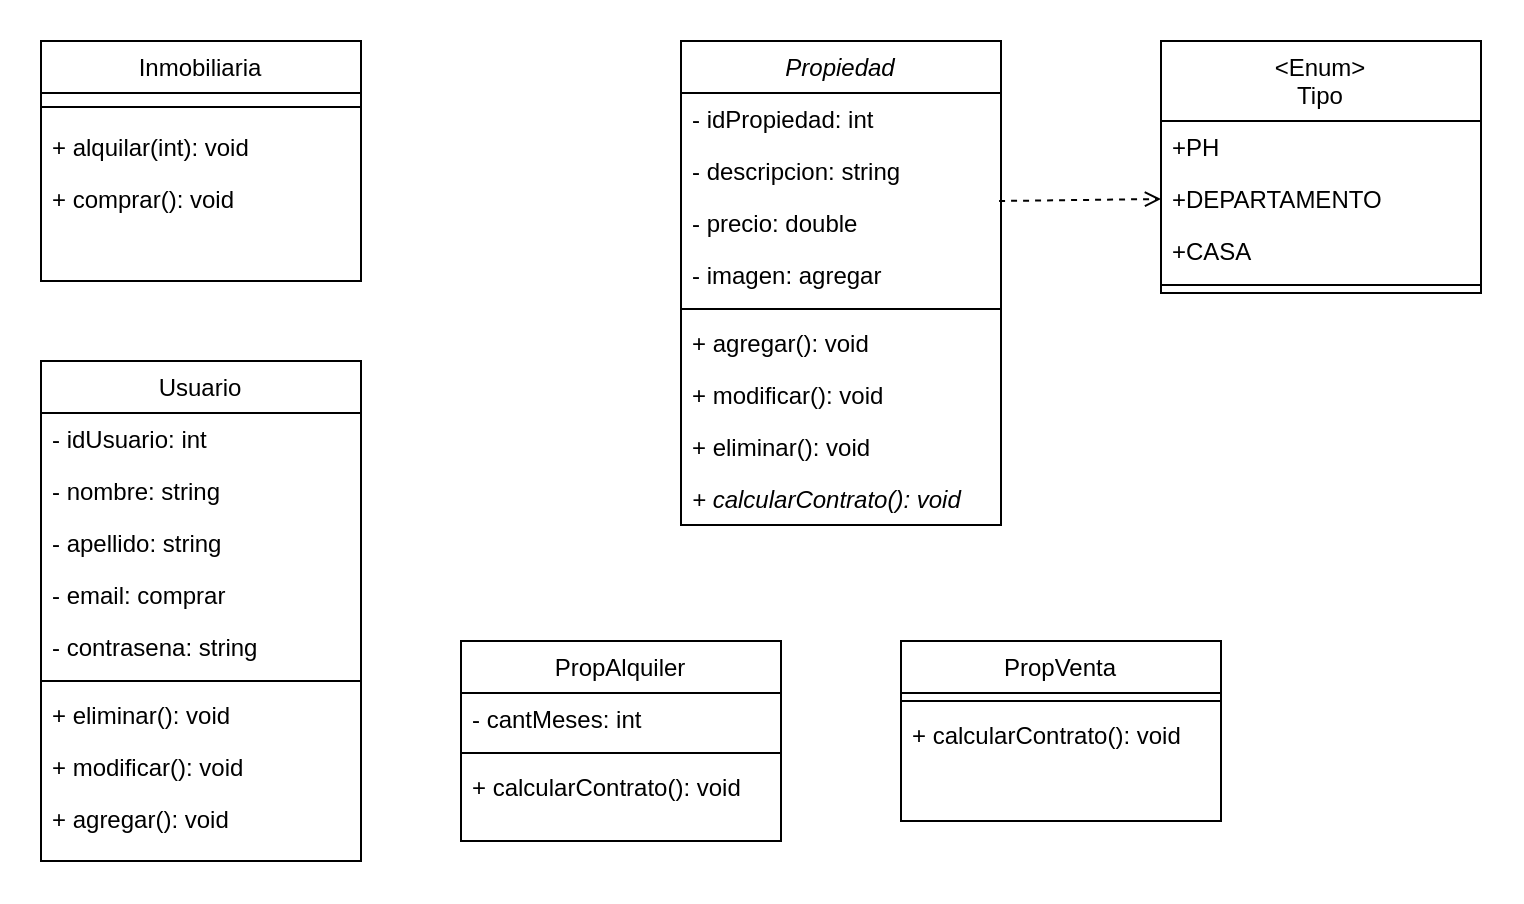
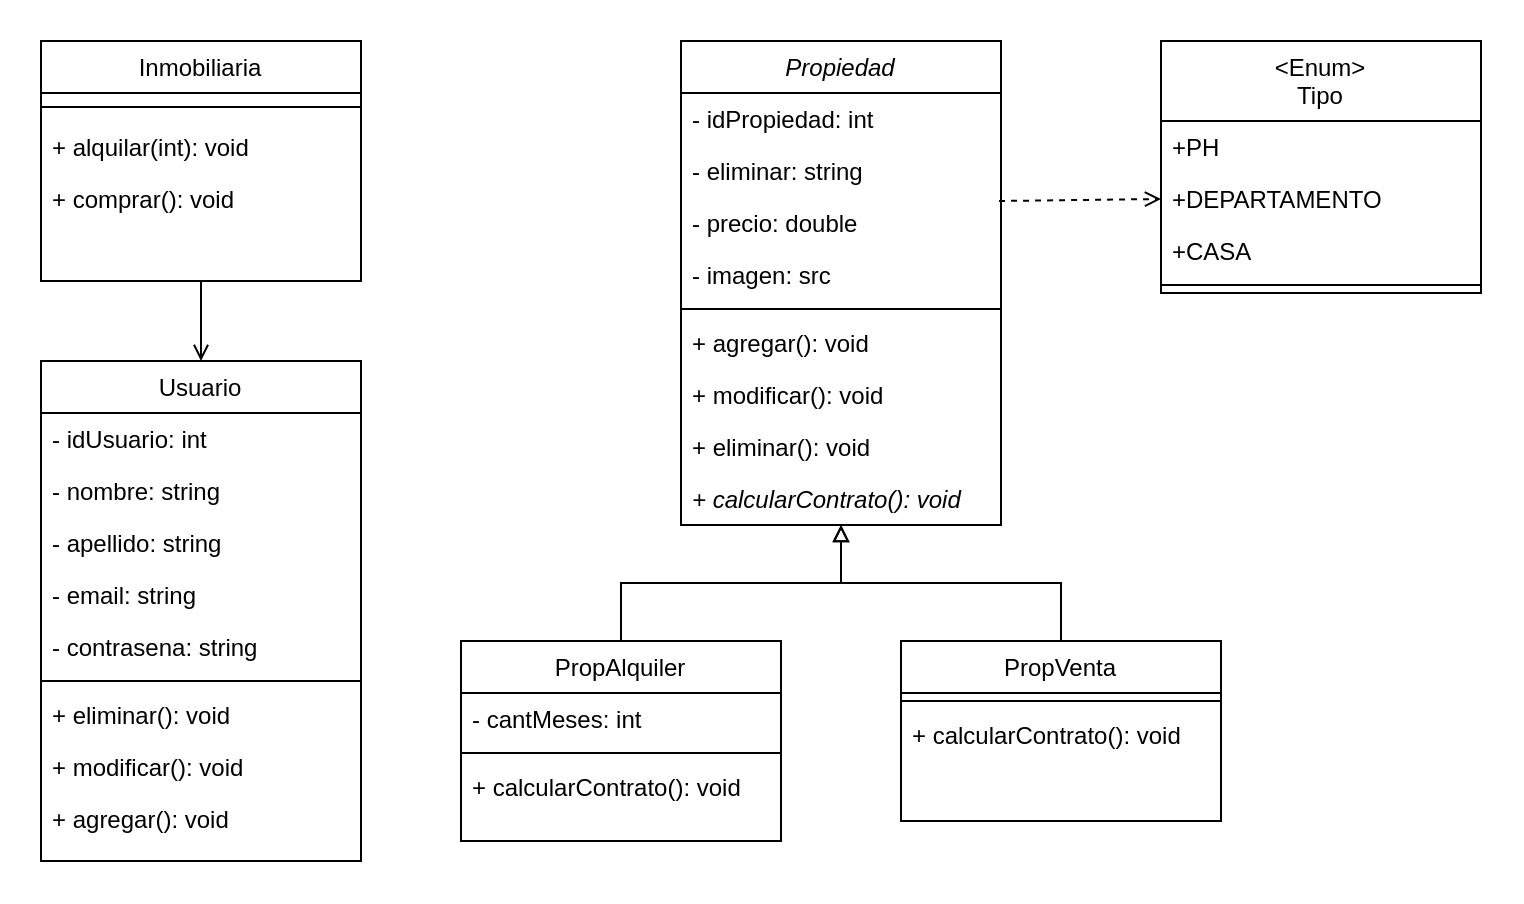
  <mxCell id="0" />
  <mxCell id="1" parent="0" />
  <mxCell id="2" value="Inmobiliaria" style="swimlane;fontStyle=0;align=center;verticalAlign=top;childLayout=stackLayout;horizontal=1;startSize=26;horizontalStack=0;resizeParent=1;resizeLast=0;collapsible=1;marginBottom=0;rounded=0;shadow=0;strokeWidth=1;" parent="1" vertex="1"><mxGeometry x="20" y="20" width="160" height="120" as="geometry"><mxRectangle x="220" y="120" width="160" height="26" as="alternateBounds" /></mxGeometry></mxCell>
  <mxCell id="3" value="" style="line;html=1;strokeWidth=1;align=left;verticalAlign=middle;spacingTop=-1;spacingLeft=3;spacingRight=3;rotatable=0;labelPosition=right;points=[];portConstraint=eastwest;" parent="2" vertex="1"><mxGeometry y="26" width="160" height="14" as="geometry" /></mxCell>
  <mxCell id="4" value="+ alquilar(int): void" style="text;align=left;verticalAlign=top;spacingLeft=4;spacingRight=4;overflow=hidden;rotatable=0;points=[[0,0.5],[1,0.5]];portConstraint=eastwest;rounded=0;shadow=0;html=0;" vertex="1" parent="2"><mxGeometry y="40" width="160" height="26" as="geometry" /></mxCell>
  <mxCell id="5" value="+ comprar(): void" style="text;align=left;verticalAlign=top;spacingLeft=4;spacingRight=4;overflow=hidden;rotatable=0;points=[[0,0.5],[1,0.5]];portConstraint=eastwest;rounded=0;shadow=0;html=0;" vertex="1" parent="2"><mxGeometry y="66" width="160" height="26" as="geometry" /></mxCell>
  <mxCell id="6" value="Propiedad" style="swimlane;fontStyle=2;align=center;verticalAlign=top;childLayout=stackLayout;horizontal=1;startSize=26;horizontalStack=0;resizeParent=1;resizeLast=0;collapsible=1;marginBottom=0;rounded=0;shadow=0;strokeWidth=1;" parent="1" vertex="1"><mxGeometry x="340" y="20" width="160" height="242" as="geometry"><mxRectangle x="280" y="80" width="160" height="26" as="alternateBounds" /></mxGeometry></mxCell>
  <mxCell id="7" value="- idPropiedad: int" style="text;align=left;verticalAlign=top;spacingLeft=4;spacingRight=4;overflow=hidden;rotatable=0;points=[[0,0.5],[1,0.5]];portConstraint=eastwest;rounded=0;shadow=0;html=0;" parent="6" vertex="1"><mxGeometry y="26" width="160" height="26" as="geometry" /></mxCell>
- <mxCell id="8" value="- descripcion: string" style="text;align=left;verticalAlign=top;spacingLeft=4;spacingRight=4;overflow=hidden;rotatable=0;points=[[0,0.5],[1,0.5]];portConstraint=eastwest;rounded=0;shadow=0;html=0;" parent="6" vertex="1"><mxGeometry y="52" width="160" height="26" as="geometry" /></mxCell>
+ <mxCell id="8" value="- eliminar: string" style="text;align=left;verticalAlign=top;spacingLeft=4;spacingRight=4;overflow=hidden;rotatable=0;points=[[0,0.5],[1,0.5]];portConstraint=eastwest;rounded=0;shadow=0;html=0;" parent="6" vertex="1"><mxGeometry y="52" width="160" height="26" as="geometry" /></mxCell>
  <mxCell id="9" value="- precio: double" style="text;align=left;verticalAlign=top;spacingLeft=4;spacingRight=4;overflow=hidden;rotatable=0;points=[[0,0.5],[1,0.5]];portConstraint=eastwest;rounded=0;shadow=0;html=0;" parent="6" vertex="1"><mxGeometry y="78" width="160" height="26" as="geometry" /></mxCell>
- <mxCell id="10" value="- imagen: agregar" style="text;align=left;verticalAlign=top;spacingLeft=4;spacingRight=4;overflow=hidden;rotatable=0;points=[[0,0.5],[1,0.5]];portConstraint=eastwest;rounded=0;shadow=0;html=0;" parent="6" vertex="1"><mxGeometry y="104" width="160" height="26" as="geometry" /></mxCell>
+ <mxCell id="10" value="- imagen: src" style="text;align=left;verticalAlign=top;spacingLeft=4;spacingRight=4;overflow=hidden;rotatable=0;points=[[0,0.5],[1,0.5]];portConstraint=eastwest;rounded=0;shadow=0;html=0;" parent="6" vertex="1"><mxGeometry y="104" width="160" height="26" as="geometry" /></mxCell>
  <mxCell id="11" value="" style="line;html=1;strokeWidth=1;align=left;verticalAlign=middle;spacingTop=-1;spacingLeft=3;spacingRight=3;rotatable=0;labelPosition=right;points=[];portConstraint=eastwest;" parent="6" vertex="1"><mxGeometry y="130" width="160" height="8" as="geometry" /></mxCell>
  <mxCell id="12" value="+ agregar(): void" style="text;align=left;verticalAlign=top;spacingLeft=4;spacingRight=4;overflow=hidden;rotatable=0;points=[[0,0.5],[1,0.5]];portConstraint=eastwest;rounded=0;shadow=0;html=0;" parent="6" vertex="1"><mxGeometry y="138" width="160" height="26" as="geometry" /></mxCell>
  <mxCell id="13" value="+ modificar(): void" style="text;align=left;verticalAlign=top;spacingLeft=4;spacingRight=4;overflow=hidden;rotatable=0;points=[[0,0.5],[1,0.5]];portConstraint=eastwest;rounded=0;shadow=0;html=0;" vertex="1" parent="6"><mxGeometry y="164" width="160" height="26" as="geometry" /></mxCell>
  <mxCell id="14" value="+ eliminar(): void" style="text;align=left;verticalAlign=top;spacingLeft=4;spacingRight=4;overflow=hidden;rotatable=0;points=[[0,0.5],[1,0.5]];portConstraint=eastwest;rounded=0;shadow=0;html=0;" vertex="1" parent="6"><mxGeometry y="190" width="160" height="26" as="geometry" /></mxCell>
  <mxCell id="15" value="+ calcularContrato(): void" style="text;align=left;verticalAlign=top;spacingLeft=4;spacingRight=4;overflow=hidden;rotatable=0;points=[[0,0.5],[1,0.5]];portConstraint=eastwest;rounded=0;shadow=0;html=0;fontStyle=2" vertex="1" parent="6"><mxGeometry y="216" width="160" height="26" as="geometry" /></mxCell>
+ <mxCell id="16" value="" style="endArrow=open;endFill=1;html=1;rounded=0;exitX=0.5;exitY=1;exitDx=0;exitDy=0;entryX=0.5;entryY=0;entryDx=0;entryDy=0;" parent="1" source="2" target="17" edge="1"><mxGeometry width="160" relative="1" as="geometry"><mxPoint y="280" as="sourcePoint" x="60" /><mxPoint x="100" y="221" as="targetPoint" /></mxGeometry></mxCell>
  <mxCell id="17" value="Usuario" style="swimlane;fontStyle=0;align=center;verticalAlign=top;childLayout=stackLayout;horizontal=1;startSize=26;horizontalStack=0;resizeParent=1;resizeLast=0;collapsible=1;marginBottom=0;rounded=0;shadow=0;strokeWidth=1;" parent="1" vertex="1"><mxGeometry x="20" y="180" width="160" height="250" as="geometry"><mxRectangle x="220" y="120" width="160" height="26" as="alternateBounds" /></mxGeometry></mxCell>
  <mxCell id="18" value="- idUsuario: int" style="text;align=left;verticalAlign=top;spacingLeft=4;spacingRight=4;overflow=hidden;rotatable=0;points=[[0,0.5],[1,0.5]];portConstraint=eastwest;" parent="17" vertex="1"><mxGeometry y="26" width="160" height="26" as="geometry" /></mxCell>
  <mxCell id="19" value="- nombre: string" style="text;align=left;verticalAlign=top;spacingLeft=4;spacingRight=4;overflow=hidden;rotatable=0;points=[[0,0.5],[1,0.5]];portConstraint=eastwest;" parent="17" vertex="1"><mxGeometry y="52" width="160" height="26" as="geometry" /></mxCell>
  <mxCell id="20" value="- apellido: string" style="text;align=left;verticalAlign=top;spacingLeft=4;spacingRight=4;overflow=hidden;rotatable=0;points=[[0,0.5],[1,0.5]];portConstraint=eastwest;rounded=0;shadow=0;html=0;" parent="17" vertex="1"><mxGeometry y="78" width="160" height="26" as="geometry" /></mxCell>
- <mxCell id="21" value="- email: comprar" style="text;align=left;verticalAlign=top;spacingLeft=4;spacingRight=4;overflow=hidden;rotatable=0;points=[[0,0.5],[1,0.5]];portConstraint=eastwest;rounded=0;shadow=0;html=0;" parent="17" vertex="1"><mxGeometry y="104" width="160" height="26" as="geometry" /></mxCell>
+ <mxCell id="21" value="- email: string" style="text;align=left;verticalAlign=top;spacingLeft=4;spacingRight=4;overflow=hidden;rotatable=0;points=[[0,0.5],[1,0.5]];portConstraint=eastwest;rounded=0;shadow=0;html=0;" parent="17" vertex="1"><mxGeometry y="104" width="160" height="26" as="geometry" /></mxCell>
  <mxCell id="22" value="- contrasena: string" style="text;align=left;verticalAlign=top;spacingLeft=4;spacingRight=4;overflow=hidden;rotatable=0;points=[[0,0.5],[1,0.5]];portConstraint=eastwest;rounded=0;shadow=0;html=0;" parent="17" vertex="1"><mxGeometry y="130" width="160" height="26" as="geometry" /></mxCell>
  <mxCell id="23" value="" style="line;html=1;strokeWidth=1;align=left;verticalAlign=middle;spacingTop=-1;spacingLeft=3;spacingRight=3;rotatable=0;labelPosition=right;points=[];portConstraint=eastwest;" parent="17" vertex="1"><mxGeometry y="156" width="160" height="8" as="geometry" /></mxCell>
  <mxCell id="24" value="+ eliminar(): void" style="text;align=left;verticalAlign=top;spacingLeft=4;spacingRight=4;overflow=hidden;rotatable=0;points=[[0,0.5],[1,0.5]];portConstraint=eastwest;rounded=0;shadow=0;html=0;" vertex="1" parent="17"><mxGeometry y="164" width="160" height="26" as="geometry" /></mxCell>
  <mxCell id="25" value="+ modificar(): void" style="text;align=left;verticalAlign=top;spacingLeft=4;spacingRight=4;overflow=hidden;rotatable=0;points=[[0,0.5],[1,0.5]];portConstraint=eastwest;rounded=0;shadow=0;html=0;" vertex="1" parent="17"><mxGeometry y="190" width="160" height="26" as="geometry" /></mxCell>
  <mxCell id="26" value="+ agregar(): void" style="text;align=left;verticalAlign=top;spacingLeft=4;spacingRight=4;overflow=hidden;rotatable=0;points=[[0,0.5],[1,0.5]];portConstraint=eastwest;rounded=0;shadow=0;html=0;" vertex="1" parent="17"><mxGeometry y="216" width="160" height="26" as="geometry" /></mxCell>
+ <mxCell id="27" style="edgeStyle=orthogonalEdgeStyle;rounded=0;orthogonalLoop=1;jettySize=auto;html=1;exitX=0.5;exitY=0;exitDx=0;exitDy=0;entryX=0.5;entryY=1;entryDx=0;entryDy=0;endArrow=block;endFill=0;" parent="1" source="28" target="6" edge="1"><mxGeometry relative="1" as="geometry" /></mxCell>
  <mxCell id="28" value="PropAlquiler" style="swimlane;fontStyle=0;align=center;verticalAlign=top;childLayout=stackLayout;horizontal=1;startSize=26;horizontalStack=0;resizeParent=1;resizeLast=0;collapsible=1;marginBottom=0;rounded=0;shadow=0;strokeWidth=1;" parent="1" vertex="1"><mxGeometry x="230" y="320" width="160" height="100" as="geometry"><mxRectangle x="508" y="430" width="170" height="26" as="alternateBounds" /></mxGeometry></mxCell>
  <mxCell id="29" value="- cantMeses: int" style="text;align=left;verticalAlign=top;spacingLeft=4;spacingRight=4;overflow=hidden;rotatable=0;points=[[0,0.5],[1,0.5]];portConstraint=eastwest;" parent="28" vertex="1"><mxGeometry y="26" width="160" height="26" as="geometry" /></mxCell>
  <mxCell id="30" value="" style="line;html=1;strokeWidth=1;align=left;verticalAlign=middle;spacingTop=-1;spacingLeft=3;spacingRight=3;rotatable=0;labelPosition=right;points=[];portConstraint=eastwest;" parent="28" vertex="1"><mxGeometry y="52" width="160" height="8" as="geometry" /></mxCell>
  <mxCell id="31" value="+ calcularContrato(): void" style="text;align=left;verticalAlign=top;spacingLeft=4;spacingRight=4;overflow=hidden;rotatable=0;points=[[0,0.5],[1,0.5]];portConstraint=eastwest;rounded=0;shadow=0;html=0;" vertex="1" parent="28"><mxGeometry y="60" width="160" height="26" as="geometry" /></mxCell>
+ <mxCell id="32" style="edgeStyle=orthogonalEdgeStyle;rounded=0;orthogonalLoop=1;jettySize=auto;html=1;exitX=0.5;exitY=0;exitDx=0;exitDy=0;entryX=0.5;entryY=1;entryDx=0;entryDy=0;endArrow=block;endFill=0;" parent="1" source="33" target="6" edge="1"><mxGeometry relative="1" as="geometry" /></mxCell>
  <mxCell id="33" value="PropVenta" style="swimlane;fontStyle=0;align=center;verticalAlign=top;childLayout=stackLayout;horizontal=1;startSize=26;horizontalStack=0;resizeParent=1;resizeLast=0;collapsible=1;marginBottom=0;rounded=0;shadow=0;strokeWidth=1;" parent="1" vertex="1"><mxGeometry x="450" y="320" width="160" height="90" as="geometry"><mxRectangle x="508" y="430" width="170" height="26" as="alternateBounds" /></mxGeometry></mxCell>
  <mxCell id="34" value="" style="line;html=1;strokeWidth=1;align=left;verticalAlign=middle;spacingTop=-1;spacingLeft=3;spacingRight=3;rotatable=0;labelPosition=right;points=[];portConstraint=eastwest;" parent="33" vertex="1"><mxGeometry y="26" width="160" height="8" as="geometry" /></mxCell>
  <mxCell id="35" value="+ calcularContrato(): void" style="text;align=left;verticalAlign=top;spacingLeft=4;spacingRight=4;overflow=hidden;rotatable=0;points=[[0,0.5],[1,0.5]];portConstraint=eastwest;rounded=0;shadow=0;html=0;" vertex="1" parent="33"><mxGeometry y="34" width="160" height="26" as="geometry" /></mxCell>
  <mxCell id="36" value="&lt;Enum&gt;&#10;Tipo" style="swimlane;fontStyle=0;align=center;verticalAlign=top;childLayout=stackLayout;horizontal=1;startSize=40;horizontalStack=0;resizeParent=1;resizeLast=0;collapsible=1;marginBottom=0;rounded=0;shadow=0;strokeWidth=1;" parent="1" vertex="1"><mxGeometry x="580" y="20" width="160" height="126" as="geometry"><mxRectangle x="508" y="120" width="160" height="26" as="alternateBounds" /></mxGeometry></mxCell>
  <mxCell id="37" value="+PH" style="text;align=left;verticalAlign=top;spacingLeft=4;spacingRight=4;overflow=hidden;rotatable=0;points=[[0,0.5],[1,0.5]];portConstraint=eastwest;rounded=0;shadow=0;html=0;" parent="36" vertex="1"><mxGeometry y="40" width="160" height="26" as="geometry" /></mxCell>
  <mxCell id="38" value="+DEPARTAMENTO" style="text;align=left;verticalAlign=top;spacingLeft=4;spacingRight=4;overflow=hidden;rotatable=0;points=[[0,0.5],[1,0.5]];portConstraint=eastwest;rounded=0;shadow=0;html=0;" parent="36" vertex="1"><mxGeometry y="66" width="160" height="26" as="geometry" /></mxCell>
  <mxCell id="39" value="+CASA" style="text;align=left;verticalAlign=top;spacingLeft=4;spacingRight=4;overflow=hidden;rotatable=0;points=[[0,0.5],[1,0.5]];portConstraint=eastwest;rounded=0;shadow=0;html=0;" parent="36" vertex="1"><mxGeometry y="92" width="160" height="26" as="geometry" /></mxCell>
  <mxCell id="40" value="" style="line;html=1;strokeWidth=1;align=left;verticalAlign=middle;spacingTop=-1;spacingLeft=3;spacingRight=3;rotatable=0;labelPosition=right;points=[];portConstraint=eastwest;" parent="36" vertex="1"><mxGeometry y="118" width="160" height="8" as="geometry" /></mxCell>
  <mxCell id="41" value="" style="endArrow=open;endFill=1;html=1;rounded=0;exitX=0.994;exitY=0.077;exitDx=0;exitDy=0;exitPerimeter=0;entryX=0;entryY=0.5;entryDx=0;entryDy=0;dashed=1;" parent="1" source="9" target="38" edge="1"><mxGeometry width="160" relative="1" as="geometry"><mxPoint x="110" y="90" as="sourcePoint" /><mxPoint x="110" y="150" as="targetPoint" /></mxGeometry></mxCell>
